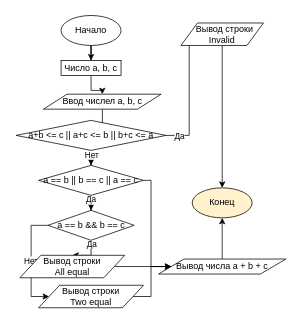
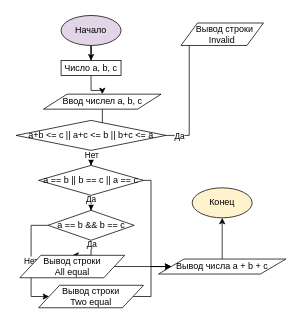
  <mxCell id="0" />
  <mxCell id="1" parent="0" />
  <mxCell id="2" style="edgeStyle=orthogonalEdgeStyle;rounded=0;orthogonalLoop=1;jettySize=auto;html=1;entryX=0.5;entryY=0;entryDx=0;entryDy=0;" edge="1" parent="1" source="3" target="5"><mxGeometry relative="1" as="geometry" /></mxCell>
- <mxCell id="3" value="Начало" style="ellipse;whiteSpace=wrap;html=1;" vertex="1" parent="1"><mxGeometry x="81" y="20" width="80" height="40" as="geometry" /></mxCell>
+ <mxCell id="3" value="Начало" style="ellipse;whiteSpace=wrap;html=1;fillColor=#e1d5e7;" vertex="1" parent="1"><mxGeometry x="81" y="20" width="80" height="40" as="geometry" /></mxCell>
  <mxCell id="4" style="edgeStyle=orthogonalEdgeStyle;rounded=0;orthogonalLoop=1;jettySize=auto;html=1;entryX=0.5;entryY=0;entryDx=0;entryDy=0;" edge="1" parent="1" source="5" target="7"><mxGeometry relative="1" as="geometry" /></mxCell>
  <mxCell id="5" value="Число&amp;nbsp;a, b, c" style="rounded=0;whiteSpace=wrap;html=1;" vertex="1" parent="1"><mxGeometry x="81" y="80" width="80" height="20" as="geometry" /></mxCell>
  <mxCell id="6" style="edgeStyle=orthogonalEdgeStyle;rounded=0;orthogonalLoop=1;jettySize=auto;html=1;entryX=0.5;entryY=0;entryDx=0;entryDy=0;" edge="1" parent="1" source="7" target="12"><mxGeometry relative="1" as="geometry" /></mxCell>
  <mxCell id="7" value="Ввод числел&amp;nbsp;a, b, c" style="shape=parallelogram;perimeter=parallelogramPerimeter;whiteSpace=wrap;html=1;fontFamily=Helvetica;fontSize=12;fontColor=#000000;align=center;strokeColor=#000000;fillColor=#ffffff;" vertex="1" parent="1"><mxGeometry x="57.57" y="125" width="156.87" height="20" as="geometry" /></mxCell>
  <mxCell id="8" style="edgeStyle=orthogonalEdgeStyle;rounded=0;orthogonalLoop=1;jettySize=auto;html=1;entryX=0;entryY=0.5;entryDx=0;entryDy=0;" edge="1" parent="1" source="12" target="14"><mxGeometry relative="1" as="geometry" /></mxCell>
  <mxCell id="9" value="Да" style="edgeLabel;html=1;align=center;verticalAlign=middle;resizable=0;points=[];" vertex="1" connectable="0" parent="8"><mxGeometry x="-0.793" relative="1" as="geometry"><mxPoint as="offset" /></mxGeometry></mxCell>
  <mxCell id="10" style="edgeStyle=orthogonalEdgeStyle;rounded=0;orthogonalLoop=1;jettySize=auto;html=1;entryX=0.5;entryY=0;entryDx=0;entryDy=0;" edge="1" parent="1" source="12" target="18"><mxGeometry relative="1" as="geometry" /></mxCell>
  <mxCell id="11" value="Нет" style="edgeLabel;html=1;align=center;verticalAlign=middle;resizable=0;points=[];" vertex="1" connectable="0" parent="10"><mxGeometry x="-0.736" relative="1" as="geometry"><mxPoint y="-3" as="offset" /></mxGeometry></mxCell>
  <mxCell id="12" value="a+b &amp;lt;= c || a+c &amp;lt;= b || b+c &amp;lt;= a" style="rhombus;whiteSpace=wrap;html=1;" vertex="1" parent="1"><mxGeometry x="20.99" y="160" width="200.02" height="40" as="geometry" /></mxCell>
- <mxCell id="13" style="edgeStyle=orthogonalEdgeStyle;rounded=0;orthogonalLoop=1;jettySize=auto;html=1;entryX=0.5;entryY=0;entryDx=0;entryDy=0;" edge="1" parent="1" source="14" target="29"><mxGeometry relative="1" as="geometry" /></mxCell>
  <mxCell id="14" value="&amp;nbsp; Вывод строки Invalid" style="shape=parallelogram;perimeter=parallelogramPerimeter;whiteSpace=wrap;html=1;" vertex="1" parent="1"><mxGeometry x="241" y="30" width="110" height="30" as="geometry" /></mxCell>
  <mxCell id="15" style="edgeStyle=orthogonalEdgeStyle;rounded=0;orthogonalLoop=1;jettySize=auto;html=1;entryX=0.5;entryY=0;entryDx=0;entryDy=0;" edge="1" parent="1" source="18" target="22"><mxGeometry relative="1" as="geometry" /></mxCell>
  <mxCell id="16" value="Да" style="edgeLabel;html=1;align=center;verticalAlign=middle;resizable=0;points=[];" vertex="1" connectable="0" parent="15"><mxGeometry x="-0.737" y="-1" relative="1" as="geometry"><mxPoint y="-3" as="offset" /></mxGeometry></mxCell>
  <mxCell id="17" style="edgeStyle=orthogonalEdgeStyle;rounded=0;orthogonalLoop=1;jettySize=auto;html=1;entryX=0;entryY=0.5;entryDx=0;entryDy=0;" edge="1" parent="1" source="18" target="28"><mxGeometry relative="1" as="geometry"><Array as="points"><mxPoint x="201" y="240" /><mxPoint x="201" y="355" /></Array></mxGeometry></mxCell>
  <mxCell id="18" value="a == b || b == c || a == c" style="rhombus;whiteSpace=wrap;html=1;" vertex="1" parent="1"><mxGeometry x="51" y="220" width="140" height="40" as="geometry" /></mxCell>
  <mxCell id="19" style="edgeStyle=orthogonalEdgeStyle;rounded=0;orthogonalLoop=1;jettySize=auto;html=1;entryX=0.5;entryY=0;entryDx=0;entryDy=0;" edge="1" parent="1" source="22" target="24"><mxGeometry relative="1" as="geometry" /></mxCell>
  <mxCell id="20" value="Да" style="edgeLabel;html=1;align=center;verticalAlign=middle;resizable=0;points=[];" vertex="1" connectable="0" parent="19"><mxGeometry x="-0.84" y="1" relative="1" as="geometry"><mxPoint x="-1" y="0.15" as="offset" /></mxGeometry></mxCell>
  <mxCell id="21" value="Нет" style="edgeStyle=orthogonalEdgeStyle;rounded=0;orthogonalLoop=1;jettySize=auto;html=1;entryX=0;entryY=0.5;entryDx=0;entryDy=0;" edge="1" parent="1" source="22" target="26"><mxGeometry relative="1" as="geometry"><Array as="points"><mxPoint x="41" y="300" /><mxPoint x="41" y="395" /></Array></mxGeometry></mxCell>
  <mxCell id="22" value="a == b &amp;amp;&amp;amp; b == c" style="rhombus;whiteSpace=wrap;html=1;" vertex="1" parent="1"><mxGeometry x="63.51" y="280" width="115" height="40" as="geometry" /></mxCell>
  <mxCell id="23" style="edgeStyle=orthogonalEdgeStyle;rounded=0;orthogonalLoop=1;jettySize=auto;html=1;entryX=0;entryY=0.5;entryDx=0;entryDy=0;" edge="1" parent="1" source="24" target="28"><mxGeometry relative="1" as="geometry" /></mxCell>
  <mxCell id="24" value="Вывод строки &lt;br&gt;All equal" style="shape=parallelogram;perimeter=parallelogramPerimeter;whiteSpace=wrap;html=1;" vertex="1" parent="1"><mxGeometry x="26.01" y="340" width="140" height="30" as="geometry" /></mxCell>
  <mxCell id="25" style="edgeStyle=orthogonalEdgeStyle;rounded=0;orthogonalLoop=1;jettySize=auto;html=1;entryX=0;entryY=0.5;entryDx=0;entryDy=0;" edge="1" parent="1" source="26" target="28"><mxGeometry relative="1" as="geometry"><Array as="points"><mxPoint x="201" y="395" /><mxPoint x="201" y="355" /></Array></mxGeometry></mxCell>
  <mxCell id="26" value="Вывод строки &lt;br&gt;Two equal" style="shape=parallelogram;perimeter=parallelogramPerimeter;whiteSpace=wrap;html=1;" vertex="1" parent="1"><mxGeometry x="51" y="380" width="140" height="30" as="geometry" /></mxCell>
  <mxCell id="27" style="edgeStyle=orthogonalEdgeStyle;rounded=0;orthogonalLoop=1;jettySize=auto;html=1;entryX=0.5;entryY=1;entryDx=0;entryDy=0;" edge="1" parent="1" source="28" target="29"><mxGeometry relative="1" as="geometry" /></mxCell>
  <mxCell id="28" value="Вывод числа&amp;nbsp;a + b + c" style="shape=parallelogram;perimeter=parallelogramPerimeter;whiteSpace=wrap;html=1;" vertex="1" parent="1"><mxGeometry x="211" y="345" width="170" height="20" as="geometry" /></mxCell>
  <mxCell id="29" value="Конец" style="ellipse;whiteSpace=wrap;html=1;fillColor=#fff2cc;" vertex="1" parent="1"><mxGeometry x="256" y="250" width="80" height="40" as="geometry" /></mxCell>
